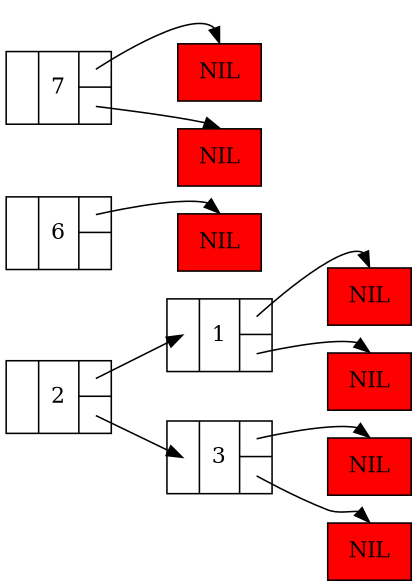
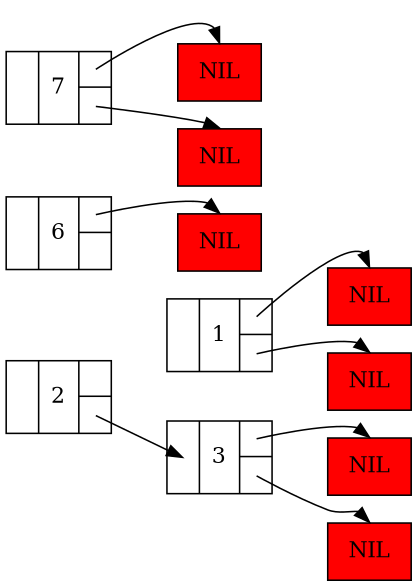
  digraph {
    rankdir=LR
    ranksep=0.5
    node [shape=record fillcolor=red style=filled]
    edge [headclip=false headport=n tailclip=false tailport="left:c"]
    n1 [label="{{<parent>}|1|{<left>|<right>}}" fillcolor="" style=""]
    n2 [label=NIL]
    n3 [label=NIL]
    n4 [label="{{<parent>}|2|{<left>|<right>}}" fillcolor="" style=""]
    n5 [label="{{<parent>}|3|{<left>|<right>}}" fillcolor="" style=""]
    n6 [label=NIL]
    n7 [label=NIL]
    n8 [label="{{<parent>}|6|{<left>|<right>}}" fillcolor="" style=""]
    n9 [label=NIL]
    n10 [label="{{<parent>}|7|{<left>|<right>}}" fillcolor="" style=""]
    n11 [label=NIL]
    n12 [label=NIL]
    n1 -> n2
    n1 -> n3 [tailport="right:c"]
-   n4 -> n1 [headport="parent:c"]
    n4 -> n5 [headport="parent:c" tailport="right:c"]
    n5 -> n6
    n5 -> n7 [tailport="right:c"]
    n8 -> n9
    n10 -> n11
    n10 -> n12 [tailport="right:c"]
  }
